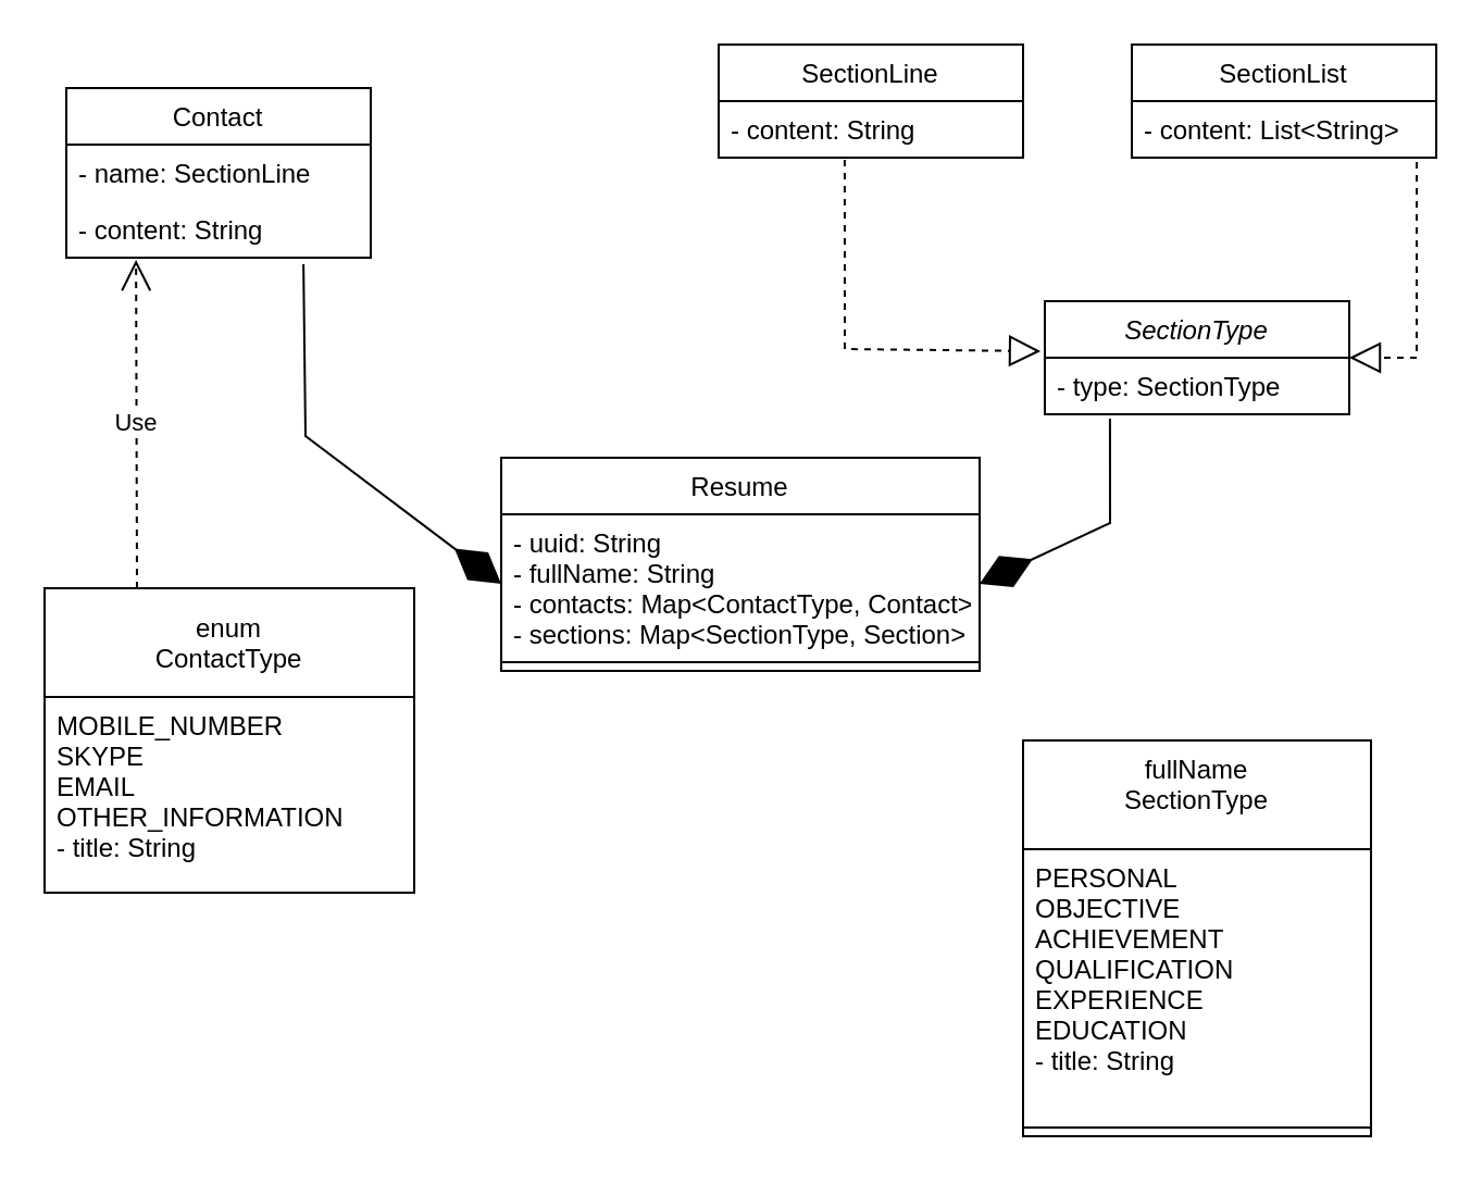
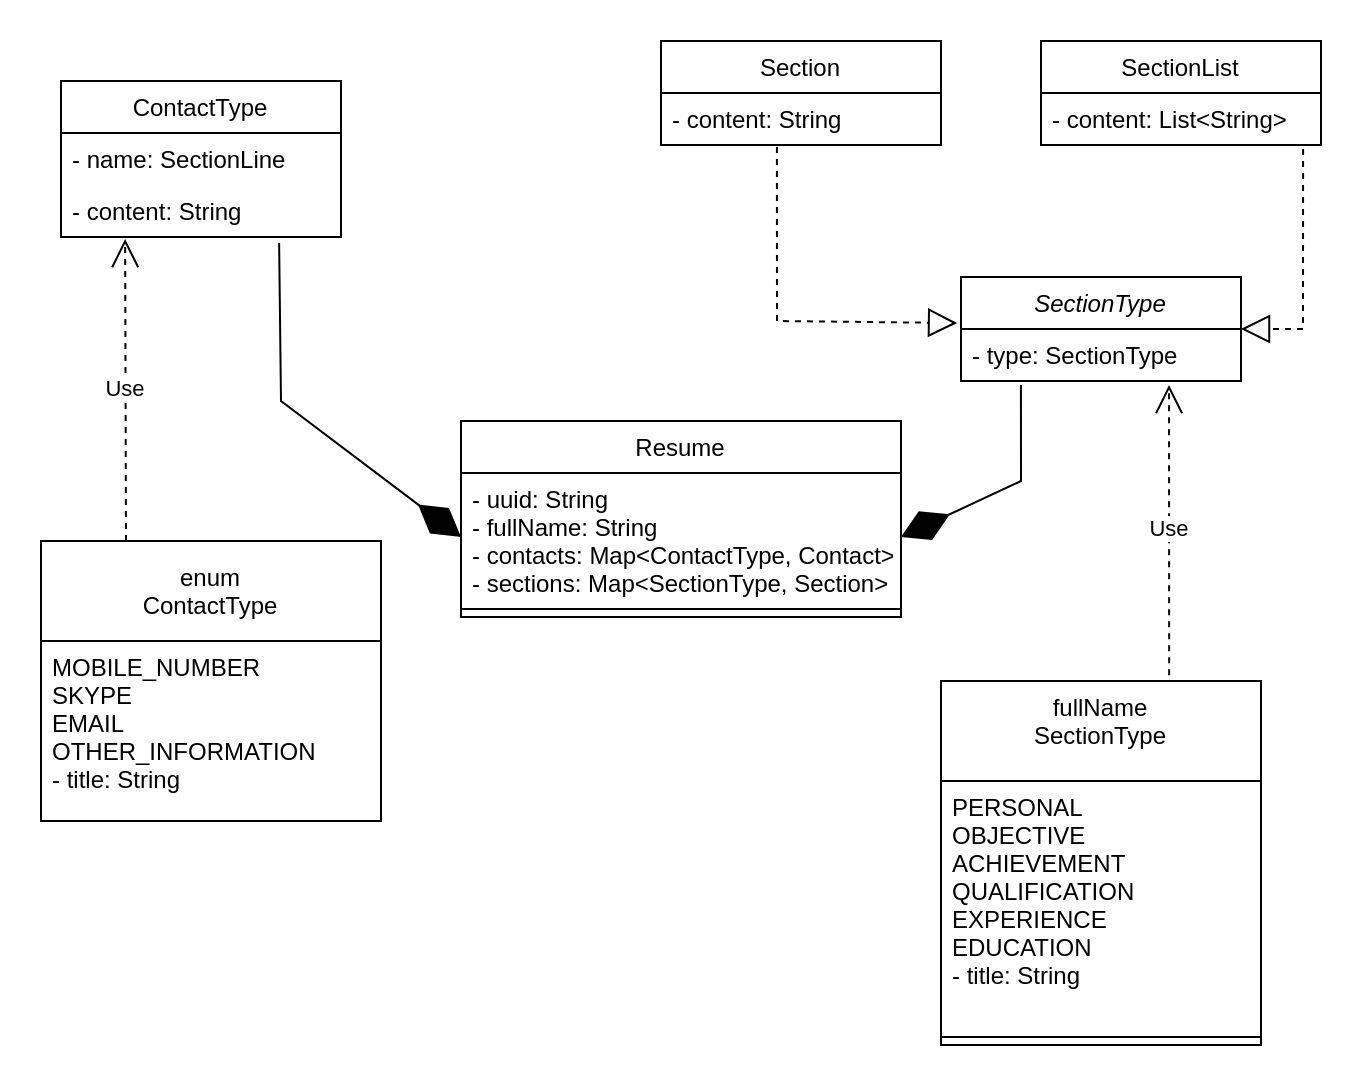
  <mxCell id="0" />
  <mxCell id="1" parent="0" />
  <mxCell id="2" value="Resume" style="swimlane;fontStyle=0;align=center;verticalAlign=top;childLayout=stackLayout;horizontal=1;startSize=26;horizontalStack=0;resizeParent=1;resizeParentMax=0;resizeLast=0;collapsible=1;marginBottom=0;" vertex="1" parent="1"><mxGeometry x="230" y="210" width="220" height="98" as="geometry" /></mxCell>
  <mxCell id="3" value="- uuid: String&#10;- fullName: String&#10;- contacts: Map&lt;ContactType, Contact&gt;&#10;- sections: Map&lt;SectionType, Section&gt;" style="text;strokeColor=none;fillColor=none;align=left;verticalAlign=top;spacingLeft=4;spacingRight=4;overflow=hidden;rotatable=0;points=[[0,0.5],[1,0.5]];portConstraint=eastwest;" vertex="1" parent="2"><mxGeometry y="26" width="220" height="64" as="geometry" /></mxCell>
  <mxCell id="4" value="" style="line;strokeWidth=1;fillColor=none;align=left;verticalAlign=middle;spacingTop=-1;spacingLeft=3;spacingRight=3;rotatable=0;labelPosition=right;points=[];portConstraint=eastwest;strokeColor=inherit;" vertex="1" parent="2"><mxGeometry y="90" width="220" height="8" as="geometry" /></mxCell>
  <mxCell id="5" value="fullName&#10;SectionType" style="swimlane;fontStyle=0;align=center;verticalAlign=top;childLayout=stackLayout;horizontal=1;startSize=50;horizontalStack=0;resizeParent=1;resizeParentMax=0;resizeLast=0;collapsible=1;marginBottom=0;" vertex="1" parent="1"><mxGeometry x="470" y="340" width="160" height="182" as="geometry" /></mxCell>
  <mxCell id="6" value="PERSONAL&#10;OBJECTIVE&#10;ACHIEVEMENT&#10;QUALIFICATION&#10;EXPERIENCE&#10;EDUCATION&#10;- title: String" style="text;strokeColor=none;fillColor=none;align=left;verticalAlign=top;spacingLeft=4;spacingRight=4;overflow=hidden;rotatable=0;points=[[0,0.5],[1,0.5]];portConstraint=eastwest;" vertex="1" parent="5"><mxGeometry y="50" width="160" height="124" as="geometry" /></mxCell>
  <mxCell id="7" value="" style="line;strokeWidth=1;fillColor=none;align=left;verticalAlign=middle;spacingTop=-1;spacingLeft=3;spacingRight=3;rotatable=0;labelPosition=right;points=[];portConstraint=eastwest;strokeColor=inherit;" vertex="1" parent="5"><mxGeometry y="174" width="160" height="8" as="geometry" /></mxCell>
  <mxCell id="8" value="enum&#10;ContactType" style="swimlane;fontStyle=0;childLayout=stackLayout;horizontal=1;startSize=50;fillColor=none;horizontalStack=0;resizeParent=1;resizeParentMax=0;resizeLast=0;collapsible=1;marginBottom=0;" vertex="1" parent="1"><mxGeometry x="20" y="270" width="170" height="140" as="geometry" /></mxCell>
  <mxCell id="9" value="MOBILE_NUMBER&#10;SKYPE&#10;EMAIL&#10;OTHER_INFORMATION&#10;- title: String&#10;&#10;" style="text;strokeColor=none;fillColor=none;align=left;verticalAlign=top;spacingLeft=4;spacingRight=4;overflow=hidden;rotatable=0;points=[[0,0.5],[1,0.5]];portConstraint=eastwest;" vertex="1" parent="8"><mxGeometry y="50" width="170" height="90" as="geometry" /></mxCell>
  <mxCell id="10" value="" style="endArrow=diamondThin;endFill=1;endSize=24;html=1;rounded=0;exitX=0.779;exitY=1.115;exitDx=0;exitDy=0;exitPerimeter=0;entryX=0;entryY=0.5;entryDx=0;entryDy=0;" edge="1" parent="1" source="14" target="3"><mxGeometry width="160" relative="1" as="geometry"><mxPoint x="94" y="120" as="sourcePoint" /><mxPoint x="220" y="200" as="targetPoint" /><Array as="points"><mxPoint x="140" y="200" /></Array></mxGeometry></mxCell>
  <mxCell id="11" value="" style="endArrow=diamondThin;endFill=1;endSize=24;html=1;rounded=0;entryX=1;entryY=0.5;entryDx=0;entryDy=0;exitX=0.214;exitY=1.077;exitDx=0;exitDy=0;exitPerimeter=0;" edge="1" parent="1" source="16" target="3"><mxGeometry width="160" relative="1" as="geometry"><mxPoint x="510" y="200" as="sourcePoint" /><mxPoint x="640" y="200" as="targetPoint" /><Array as="points"><mxPoint x="510" y="240" /></Array></mxGeometry></mxCell>
- <mxCell id="12" value="Contact" style="swimlane;fontStyle=0;childLayout=stackLayout;horizontal=1;startSize=26;fillColor=none;horizontalStack=0;resizeParent=1;resizeParentMax=0;resizeLast=0;collapsible=1;marginBottom=0;" vertex="1" parent="1"><mxGeometry x="30" y="40" width="140" height="78" as="geometry" /></mxCell>
+ <mxCell id="12" value="ContactType" style="swimlane;fontStyle=0;childLayout=stackLayout;horizontal=1;startSize=26;fillColor=none;horizontalStack=0;resizeParent=1;resizeParentMax=0;resizeLast=0;collapsible=1;marginBottom=0;" vertex="1" parent="1"><mxGeometry x="30" y="40" width="140" height="78" as="geometry" /></mxCell>
  <mxCell id="13" value="- name: SectionLine" style="text;strokeColor=none;fillColor=none;align=left;verticalAlign=top;spacingLeft=4;spacingRight=4;overflow=hidden;rotatable=0;points=[[0,0.5],[1,0.5]];portConstraint=eastwest;" vertex="1" parent="12"><mxGeometry y="26" width="140" height="26" as="geometry" /></mxCell>
  <mxCell id="14" value="- content: String" style="text;strokeColor=none;fillColor=none;align=left;verticalAlign=top;spacingLeft=4;spacingRight=4;overflow=hidden;rotatable=0;points=[[0,0.5],[1,0.5]];portConstraint=eastwest;" vertex="1" parent="12"><mxGeometry y="52" width="140" height="26" as="geometry" /></mxCell>
  <mxCell id="15" value="SectionType" style="swimlane;fontStyle=2;childLayout=stackLayout;horizontal=1;startSize=26;fillColor=none;horizontalStack=0;resizeParent=1;resizeParentMax=0;resizeLast=0;collapsible=1;marginBottom=0;" vertex="1" parent="1"><mxGeometry x="480" y="138" width="140" height="52" as="geometry" /></mxCell>
  <mxCell id="16" value="- type: SectionType" style="text;strokeColor=none;fillColor=none;align=left;verticalAlign=top;spacingLeft=4;spacingRight=4;overflow=hidden;rotatable=0;points=[[0,0.5],[1,0.5]];portConstraint=eastwest;" vertex="1" parent="15"><mxGeometry y="26" width="140" height="26" as="geometry" /></mxCell>
  <mxCell id="17" value="Use" style="endArrow=open;endSize=12;dashed=1;html=1;rounded=0;entryX=0.229;entryY=1.038;entryDx=0;entryDy=0;entryPerimeter=0;exitX=0.25;exitY=0;exitDx=0;exitDy=0;" edge="1" parent="1" source="8" target="14"><mxGeometry width="160" relative="1" as="geometry"><mxPoint x="20" y="230" as="sourcePoint" /><mxPoint x="180" y="230" as="targetPoint" /></mxGeometry></mxCell>
+ <mxCell id="18" value="Use" style="endArrow=open;endSize=12;dashed=1;html=1;rounded=0;exitX=0.713;exitY=-0.016;exitDx=0;exitDy=0;exitPerimeter=0;entryX=0.743;entryY=1.077;entryDx=0;entryDy=0;entryPerimeter=0;" edge="1" parent="1" source="5" target="16"><mxGeometry width="160" relative="1" as="geometry"><mxPoint x="500" y="220" as="sourcePoint" /><mxPoint x="583" y="240" as="targetPoint" /></mxGeometry></mxCell>
  <mxCell id="19" value="SectionList" style="swimlane;fontStyle=0;childLayout=stackLayout;horizontal=1;startSize=26;fillColor=none;horizontalStack=0;resizeParent=1;resizeParentMax=0;resizeLast=0;collapsible=1;marginBottom=0;" vertex="1" parent="1"><mxGeometry x="520" y="20" width="140" height="52" as="geometry" /></mxCell>
  <mxCell id="20" value="- content: List&lt;String&gt;" style="text;strokeColor=none;fillColor=none;align=left;verticalAlign=top;spacingLeft=4;spacingRight=4;overflow=hidden;rotatable=0;points=[[0,0.5],[1,0.5]];portConstraint=eastwest;" vertex="1" parent="19"><mxGeometry y="26" width="140" height="26" as="geometry" /></mxCell>
- <mxCell id="21" value="SectionLine" style="swimlane;fontStyle=0;childLayout=stackLayout;horizontal=1;startSize=26;fillColor=none;horizontalStack=0;resizeParent=1;resizeParentMax=0;resizeLast=0;collapsible=1;marginBottom=0;" vertex="1" parent="1"><mxGeometry x="330" y="20" width="140" height="52" as="geometry" /></mxCell>
+ <mxCell id="21" value="Section" style="swimlane;fontStyle=0;childLayout=stackLayout;horizontal=1;startSize=26;fillColor=none;horizontalStack=0;resizeParent=1;resizeParentMax=0;resizeLast=0;collapsible=1;marginBottom=0;" vertex="1" parent="1"><mxGeometry x="330" y="20" width="140" height="52" as="geometry" /></mxCell>
  <mxCell id="22" value="- content: String" style="text;strokeColor=none;fillColor=none;align=left;verticalAlign=top;spacingLeft=4;spacingRight=4;overflow=hidden;rotatable=0;points=[[0,0.5],[1,0.5]];portConstraint=eastwest;" vertex="1" parent="21"><mxGeometry y="26" width="140" height="26" as="geometry" /></mxCell>
  <mxCell id="23" value="" style="endArrow=block;dashed=1;endFill=0;endSize=12;html=1;rounded=0;entryX=-0.014;entryY=-0.115;entryDx=0;entryDy=0;entryPerimeter=0;exitX=0.414;exitY=1.038;exitDx=0;exitDy=0;exitPerimeter=0;" edge="1" parent="1" source="22" target="16"><mxGeometry width="160" relative="1" as="geometry"><mxPoint x="310" y="160" as="sourcePoint" /><mxPoint x="470" y="160" as="targetPoint" /><Array as="points"><mxPoint x="388" y="160" /></Array></mxGeometry></mxCell>
  <mxCell id="24" value="" style="endArrow=block;dashed=1;endFill=0;endSize=12;html=1;rounded=0;entryX=1;entryY=0;entryDx=0;entryDy=0;entryPerimeter=0;exitX=0.936;exitY=1.077;exitDx=0;exitDy=0;exitPerimeter=0;" edge="1" parent="1" source="20" target="16"><mxGeometry width="160" relative="1" as="geometry"><mxPoint x="500" y="100" as="sourcePoint" /><mxPoint x="660" y="100" as="targetPoint" /><Array as="points"><mxPoint x="651" y="164" /></Array></mxGeometry></mxCell>
